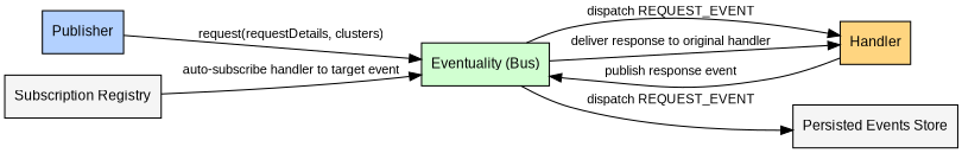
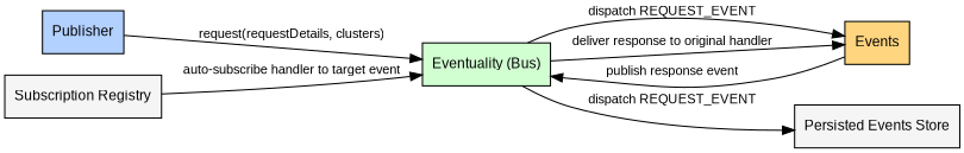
  digraph {
    rankdir=LR
    node [fillcolor="#F5F5F5" fontname=Arial fontsize=12 shape=box style=filled]
    edge [fontname=Arial fontsize=11]
    n1 [fillcolor="#B3D1FF" label=Publisher]
    n2 [fillcolor="#D1FFD1" label="Eventuality (Bus)"]
-   n3 [fillcolor="#FFD580" label=Handler]
+   n3 [fillcolor="#FFD580" label=Events]
    n4 [label="Persisted Events Store"]
    n5 [label="Subscription Registry"]
    n1 -> n2 [label="request(requestDetails, clusters)"]
    n2 -> n3 [label="dispatch REQUEST_EVENT"]
    n2 -> n3 [label="deliver response to original handler"]
    n2 -> n4 [label="dispatch REQUEST_EVENT"]
    n3 -> n2 [label="publish response event"]
    n5 -> n2 [label="auto-subscribe handler to target event"]
  }
